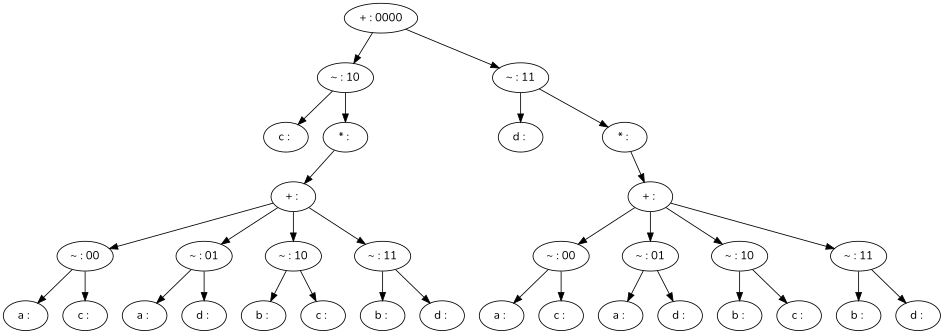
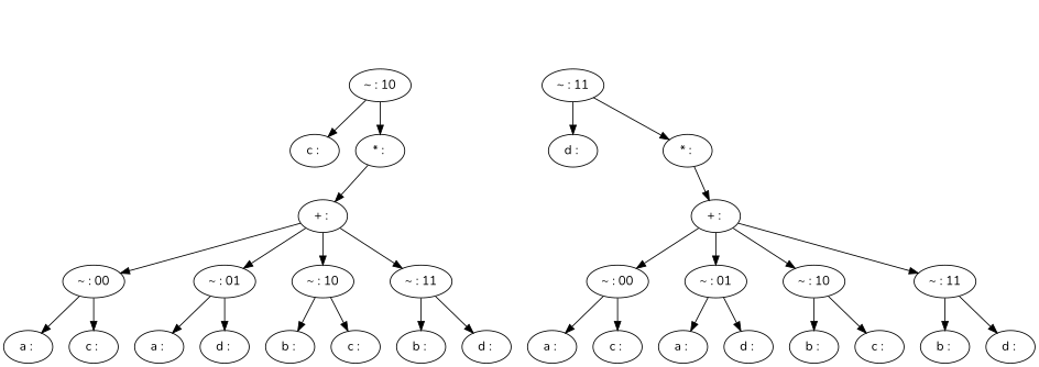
  digraph {
    fontname=Nunito
    node [fontname=Nunito]
    edge [fontname=Nunito]
-   n1 [label="+ : 0000"]
    n2 [label="~ : 10"]
    n3 [label="~ : 11"]
    n4 [label="c : "]
    n5 [label="* : "]
    n6 [label="+ : "]
    n7 [label="~ : 00"]
    n8 [label="~ : 01"]
    n9 [label="~ : 10"]
    n10 [label="~ : 11"]
    n11 [label="a : "]
    n12 [label="c : "]
    n13 [label="a : "]
    n14 [label="d : "]
    n15 [label="b : "]
    n16 [label="c : "]
    n17 [label="b : "]
    n18 [label="d : "]
    n19 [label="d : "]
    n20 [label="* : "]
    n21 [label="+ : "]
    n22 [label="~ : 00"]
    n23 [label="~ : 01"]
    n24 [label="~ : 10"]
    n25 [label="~ : 11"]
    n26 [label="a : "]
    n27 [label="c : "]
    n28 [label="a : "]
    n29 [label="d : "]
    n30 [label="b : "]
    n31 [label="c : "]
    n32 [label="b : "]
    n33 [label="d : "]
-   n1 -> n2
-   n1 -> n3
    n2 -> n4
    n2 -> n5
    n3 -> n19
    n3 -> n20
    n5 -> n6
    n6 -> n7
    n6 -> n8
    n6 -> n9
    n6 -> n10
    n7 -> n11
    n7 -> n12
    n8 -> n13
    n8 -> n14
    n9 -> n15
    n9 -> n16
    n10 -> n17
    n10 -> n18
    n20 -> n21
    n21 -> n22
    n21 -> n23
    n21 -> n24
    n21 -> n25
    n22 -> n26
    n22 -> n27
    n23 -> n28
    n23 -> n29
    n24 -> n30
    n24 -> n31
    n25 -> n32
    n25 -> n33
  }
